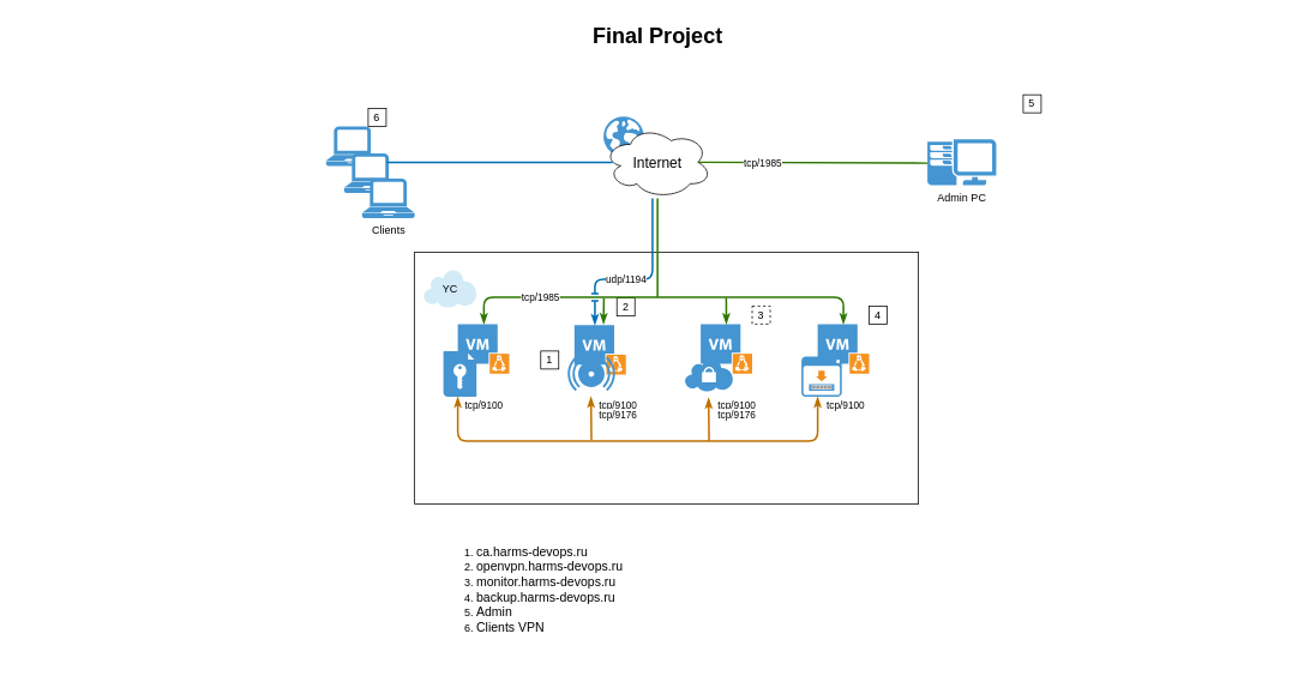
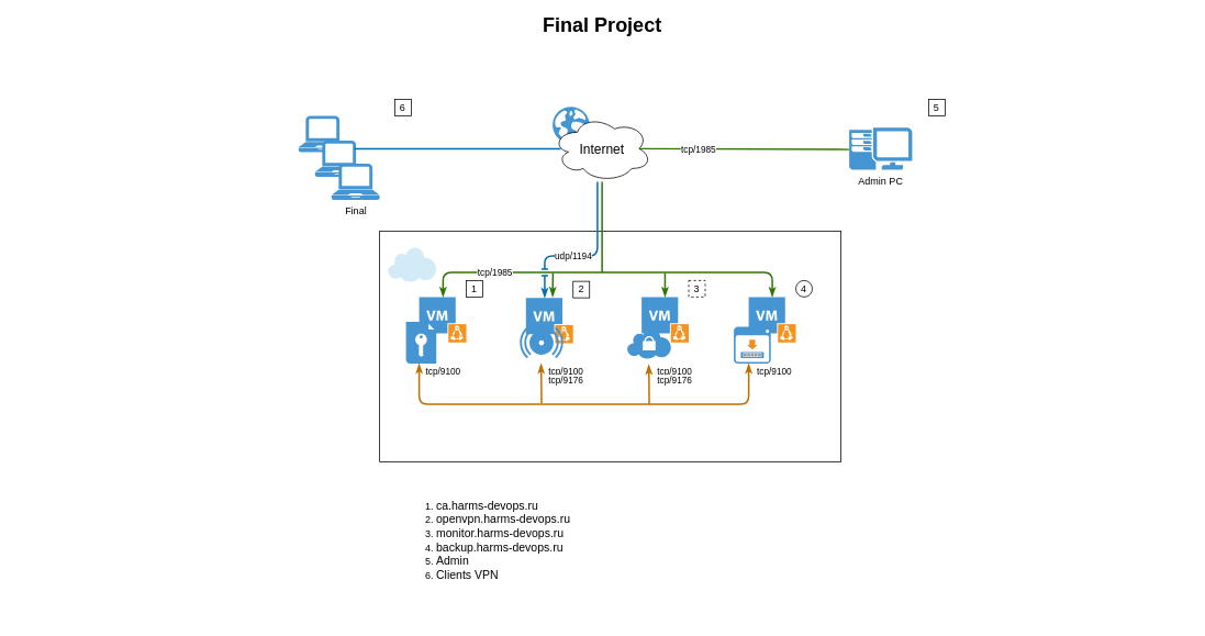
  <mxCell id="0" style=";html=1;" />
  <mxCell id="1" style=";html=1;" parent="0" />
  <mxCell id="2" value="" style="shadow=0;dashed=0;html=1;strokeColor=none;fillColor=#4495D1;labelPosition=center;verticalLabelPosition=bottom;verticalAlign=top;align=center;outlineConnect=0;shape=mxgraph.veeam.globe;" vertex="1" parent="1"><mxGeometry x="670" y="129" width="44.8" height="44.8" as="geometry" /></mxCell>
  <mxCell id="3" value="" style="rounded=0;whiteSpace=wrap;html=1;" vertex="1" parent="1"><mxGeometry x="460" y="280" width="560" height="280" as="geometry" /></mxCell>
- <mxCell id="4" value="Final Project" style="text;strokeColor=none;fillColor=none;html=1;fontSize=24;fontStyle=1;verticalAlign=middle;align=center;" parent="1" vertex="1"><mxGeometry x="20" y="20" width="1420" height="40" as="geometry" /></mxCell>
+ <mxCell id="4" value="Final Project" style="text;strokeColor=none;fillColor=none;html=1;fontSize=24;fontStyle=1;verticalAlign=middle;align=center;" parent="1" vertex="1"><mxGeometry x="20" y="10" width="1420" height="40" as="geometry" /></mxCell>
  <mxCell id="5" value="&lt;font style=&quot;font-size: 16px;&quot;&gt;Internet&lt;/font&gt;" style="ellipse;shape=cloud;whiteSpace=wrap;html=1;" vertex="1" parent="1"><mxGeometry x="670" y="140" width="120" height="80" as="geometry" /></mxCell>
  <mxCell id="6" value="" style="shadow=0;dashed=0;html=1;strokeColor=none;fillColor=#4495D1;labelPosition=center;verticalLabelPosition=bottom;verticalAlign=top;align=center;outlineConnect=0;shape=mxgraph.veeam.vm_linux;" vertex="1" parent="1"><mxGeometry x="508" y="360" width="57.2" height="55.2" as="geometry" /></mxCell>
  <mxCell id="7" value="" style="shadow=0;dashed=0;html=1;strokeColor=none;fillColor=#4495D1;labelPosition=center;verticalLabelPosition=bottom;verticalAlign=top;align=center;outlineConnect=0;shape=mxgraph.veeam.vm_linux;" vertex="1" parent="1"><mxGeometry x="637.6" y="361" width="57.2" height="55.2" as="geometry" /></mxCell>
  <mxCell id="8" value="" style="shadow=0;dashed=0;html=1;strokeColor=none;fillColor=#4495D1;labelPosition=center;verticalLabelPosition=bottom;verticalAlign=top;align=center;outlineConnect=0;shape=mxgraph.veeam.vm_linux;" vertex="1" parent="1"><mxGeometry x="778" y="360" width="57.2" height="55.2" as="geometry" /></mxCell>
  <mxCell id="9" value="" style="shadow=0;dashed=0;html=1;strokeColor=none;fillColor=#4495D1;labelPosition=center;verticalLabelPosition=bottom;verticalAlign=top;align=center;outlineConnect=0;shape=mxgraph.veeam.vm_linux;" vertex="1" parent="1"><mxGeometry x="908" y="360" width="57.2" height="55.2" as="geometry" /></mxCell>
  <mxCell id="10" value="&lt;ol&gt;&lt;li&gt;&lt;font style=&quot;font-size: 14px;&quot;&gt;ca.harms-devops.ru&lt;/font&gt;&lt;/li&gt;&lt;li&gt;&lt;font style=&quot;font-size: 14px;&quot;&gt;openvpn.harms-devops.ru&lt;/font&gt;&lt;/li&gt;&lt;li&gt;&lt;font style=&quot;font-size: 14px;&quot;&gt;monitor.harms-devops.ru&lt;/font&gt;&lt;/li&gt;&lt;li&gt;&lt;font style=&quot;font-size: 14px;&quot;&gt;backup.harms-devops.ru&lt;/font&gt;&lt;/li&gt;&lt;li&gt;&lt;font style=&quot;font-size: 14px;&quot;&gt;Admin&lt;/font&gt;&lt;/li&gt;&lt;li&gt;&lt;font style=&quot;font-size: 14px;&quot;&gt;Clients VPN&lt;/font&gt;&lt;/li&gt;&lt;/ol&gt;" style="text;strokeColor=none;fillColor=none;html=1;whiteSpace=wrap;verticalAlign=middle;overflow=hidden;" vertex="1" parent="1"><mxGeometry x="487" y="560" width="223" height="190" as="geometry" /></mxCell>
  <mxCell id="11" value="" style="pointerEvents=1;shadow=0;dashed=0;html=1;strokeColor=none;fillColor=#4495D1;labelPosition=center;verticalLabelPosition=bottom;verticalAlign=top;align=center;outlineConnect=0;shape=mxgraph.veeam.laptop;" vertex="1" parent="1"><mxGeometry x="361.6" y="140" width="58.4" height="44" as="geometry" /></mxCell>
  <mxCell id="12" value="" style="pointerEvents=1;shadow=0;dashed=0;html=1;strokeColor=none;fillColor=#4495D1;labelPosition=center;verticalLabelPosition=bottom;verticalAlign=top;align=center;outlineConnect=0;shape=mxgraph.veeam.laptop;" vertex="1" parent="1"><mxGeometry x="381.6" y="170" width="58.4" height="44" as="geometry" /></mxCell>
- <mxCell id="13" value="Clients" style="pointerEvents=1;shadow=0;dashed=0;html=1;strokeColor=none;fillColor=#4495D1;labelPosition=center;verticalLabelPosition=bottom;verticalAlign=top;align=center;outlineConnect=0;shape=mxgraph.veeam.laptop;" vertex="1" parent="1"><mxGeometry x="401.6" y="198" width="58.4" height="44" as="geometry" /></mxCell>
+ <mxCell id="13" value="Final" style="pointerEvents=1;shadow=0;dashed=0;html=1;strokeColor=none;fillColor=#4495D1;labelPosition=center;verticalLabelPosition=bottom;verticalAlign=top;align=center;outlineConnect=0;shape=mxgraph.veeam.laptop;" vertex="1" parent="1"><mxGeometry x="401.6" y="198" width="58.4" height="44" as="geometry" /></mxCell>
  <mxCell id="14" value="" style="endArrow=none;html=1;rounded=0;fillColor=#1ba1e2;strokeColor=#006EAF;strokeWidth=2;" edge="1" parent="1"><mxGeometry width="50" height="50" relative="1" as="geometry"><mxPoint x="680" y="180" as="sourcePoint" /><mxPoint x="429" y="180" as="targetPoint" /></mxGeometry></mxCell>
  <mxCell id="15" value="" style="endArrow=none;html=1;rounded=0;exitX=0.917;exitY=0.5;exitDx=0;exitDy=0;exitPerimeter=0;entryX=0.003;entryY=0.569;entryDx=0;entryDy=0;entryPerimeter=0;fillColor=#60a917;strokeColor=#2D7600;strokeWidth=2;endSize=8;" edge="1" parent="1"><mxGeometry width="50" height="50" relative="1" as="geometry"><mxPoint x="775" y="180" as="sourcePoint" /><mxPoint x="1030" y="181" as="targetPoint" /></mxGeometry></mxCell>
  <mxCell id="16" value="tcp/1985" style="edgeLabel;html=1;align=center;verticalAlign=middle;resizable=0;points=[];" vertex="1" connectable="0" parent="15"><mxGeometry x="-0.439" y="-1" relative="1" as="geometry"><mxPoint y="-1" as="offset" /></mxGeometry></mxCell>
  <mxCell id="17" value="Admin PC" style="pointerEvents=1;shadow=0;dashed=0;html=1;strokeColor=none;fillColor=#4495D1;labelPosition=center;verticalLabelPosition=bottom;verticalAlign=top;align=center;outlineConnect=0;shape=mxgraph.veeam.2d.workstation;movableLabel=0;autosize=0;fillStyle=auto;" vertex="1" parent="1"><mxGeometry x="1030" y="154.4" width="76.4" height="51.2" as="geometry" /></mxCell>
  <mxCell id="18" value="" style="shadow=0;dashed=0;html=1;strokeColor=none;fillColor=#4495D1;labelPosition=center;verticalLabelPosition=bottom;verticalAlign=top;align=center;outlineConnect=0;shape=mxgraph.veeam.2d.cloud;" vertex="1" parent="1"><mxGeometry x="470" y="300" width="58.8" height="41.6" as="geometry" /></mxCell>
  <mxCell id="19" value="" style="shadow=0;dashed=0;html=1;strokeColor=none;fillColor=#4495D1;labelPosition=center;verticalLabelPosition=bottom;verticalAlign=top;align=center;outlineConnect=0;shape=mxgraph.veeam.2d.alarm;" vertex="1" parent="1"><mxGeometry x="630" y="396.6" width="52.8" height="37.6" as="geometry" /></mxCell>
  <mxCell id="20" value="" style="shadow=0;dashed=0;html=1;strokeColor=none;fillColor=#4495D1;labelPosition=center;verticalLabelPosition=bottom;verticalAlign=top;align=center;outlineConnect=0;shape=mxgraph.veeam.encryption_key;" vertex="1" parent="1"><mxGeometry x="492" y="390" width="36.8" height="50.8" as="geometry" /></mxCell>
  <mxCell id="21" value="" style="shadow=0;dashed=0;html=1;strokeColor=none;fillColor=#4495D1;labelPosition=center;verticalLabelPosition=bottom;verticalAlign=top;align=center;outlineConnect=0;shape=mxgraph.veeam.2d.backup_browser;" vertex="1" parent="1"><mxGeometry x="890" y="396" width="44.8" height="44.8" as="geometry" /></mxCell>
  <mxCell id="22" value="" style="shadow=0;dashed=0;html=1;strokeColor=none;fillColor=#4495D1;labelPosition=center;verticalLabelPosition=bottom;verticalAlign=top;align=center;outlineConnect=0;shape=mxgraph.veeam.vpn;" vertex="1" parent="1"><mxGeometry x="760" y="397" width="54" height="38" as="geometry" /></mxCell>
- <mxCell id="23" value="1" style="rounded=0;whiteSpace=wrap;html=1;" vertex="1" parent="1"><mxGeometry x="600.2" y="390" width="20" height="20" as="geometry" /></mxCell>
- <mxCell id="24" value="2" style="rounded=0;whiteSpace=wrap;html=1;" vertex="1" parent="1"><mxGeometry x="684.8" y="331" width="20" height="20" as="geometry" /></mxCell>
+ <mxCell id="23" value="1" style="rounded=0;whiteSpace=wrap;html=1;" vertex="1" parent="1"><mxGeometry x="565.2" y="340" width="20" height="20" as="geometry" /></mxCell>
+ <mxCell id="24" value="2" style="rounded=0;whiteSpace=wrap;html=1;" vertex="1" parent="1"><mxGeometry x="694.8" y="341" width="20" height="20" as="geometry" /></mxCell>
  <mxCell id="25" value="3" style="rounded=0;whiteSpace=wrap;html=1;dashed=1;" vertex="1" parent="1"><mxGeometry x="835.2" y="340" width="20" height="20" as="geometry" /></mxCell>
- <mxCell id="26" value="4" style="rounded=0;whiteSpace=wrap;html=1;" vertex="1" parent="1"><mxGeometry x="965.2" y="340" width="20" height="20" as="geometry" /></mxCell>
+ <mxCell id="26" value="4" style="ellipse;whiteSpace=wrap;html=1;" vertex="1" parent="1"><mxGeometry x="965.2" y="340" width="20" height="20" as="geometry" /></mxCell>
  <mxCell id="27" value="" style="endArrow=classicThin;html=1;rounded=1;edgeStyle=elbowEdgeStyle;elbow=vertical;strokeWidth=2;fillColor=#60a917;strokeColor=#2D7600;curved=0;startArrow=classicThin;startFill=1;jumpStyle=none;endFill=1;flowAnimation=0;shadow=0;noJump=0;ignoreEdge=0;orthogonalLoop=0;orthogonal=0;enumerate=0;comic=0;snapToPoint=0;" edge="1" parent="1" source="9"><mxGeometry relative="1" as="geometry"><mxPoint x="736.4" y="248.8" as="sourcePoint" /><mxPoint x="537" y="360" as="targetPoint" /><Array as="points"><mxPoint x="740" y="330" /><mxPoint x="780" y="320" /></Array></mxGeometry></mxCell>
  <mxCell id="28" value="tcp/1985" style="edgeLabel;resizable=0;html=1;;align=center;verticalAlign=middle;" connectable="0" vertex="1" parent="27"><mxGeometry relative="1" as="geometry"><mxPoint x="-137" as="offset" /></mxGeometry></mxCell>
  <mxCell id="29" value="" style="endArrow=classicThin;html=1;rounded=1;elbow=vertical;edgeStyle=orthogonalEdgeStyle;strokeWidth=2;fillColor=#1ba1e2;strokeColor=#006EAF;jumpStyle=line;curved=0;endFill=1;" edge="1" parent="1"><mxGeometry relative="1" as="geometry"><mxPoint x="724.4" y="220" as="sourcePoint" /><mxPoint x="660.4" y="361" as="targetPoint" /><Array as="points"><mxPoint x="724.4" y="310" /><mxPoint x="660.4" y="310" /></Array></mxGeometry></mxCell>
  <mxCell id="30" value="udp/1194" style="edgeLabel;resizable=0;html=1;;align=center;verticalAlign=middle;" connectable="0" vertex="1" parent="29"><mxGeometry relative="1" as="geometry"><mxPoint x="-17" y="-1" as="offset" /></mxGeometry></mxCell>
  <mxCell id="31" value="" style="endArrow=classicThin;html=1;rounded=0;elbow=vertical;endFill=1;strokeWidth=2;fillColor=#60a917;strokeColor=#2D7600;" edge="1" parent="1" target="8"><mxGeometry width="50" height="50" relative="1" as="geometry"><mxPoint x="806.357" y="331" as="sourcePoint" /><mxPoint x="807" y="350" as="targetPoint" /></mxGeometry></mxCell>
  <mxCell id="32" value="" style="endArrow=classicThin;html=1;rounded=0;elbow=vertical;endFill=1;strokeWidth=2;fillColor=#60a917;strokeColor=#2D7600;" edge="1" parent="1"><mxGeometry width="50" height="50" relative="1" as="geometry"><mxPoint x="670.357" y="331" as="sourcePoint" /><mxPoint x="670" y="360" as="targetPoint" /></mxGeometry></mxCell>
  <mxCell id="33" value="" style="endArrow=none;html=1;rounded=0;elbow=vertical;strokeWidth=2;fillColor=#60a917;strokeColor=#2D7600;" edge="1" parent="1" target="5"><mxGeometry width="50" height="50" relative="1" as="geometry"><mxPoint x="730" y="330" as="sourcePoint" /><mxPoint x="800" y="240" as="targetPoint" /></mxGeometry></mxCell>
  <mxCell id="34" value="" style="endArrow=classicThin;html=1;rounded=1;edgeStyle=elbowEdgeStyle;elbow=vertical;strokeWidth=2;fillColor=#f0a30a;strokeColor=#BD7000;curved=0;startArrow=classicThin;startFill=1;jumpStyle=none;endFill=1;flowAnimation=0;shadow=0;noJump=0;ignoreEdge=0;orthogonalLoop=0;orthogonal=0;enumerate=0;comic=0;snapToPoint=0;" edge="1" parent="1"><mxGeometry relative="1" as="geometry"><mxPoint x="508" y="440.8" as="sourcePoint" /><mxPoint x="908" y="440.8" as="targetPoint" /><Array as="points"><mxPoint x="710" y="490" /><mxPoint x="665" y="480.8" /></Array></mxGeometry></mxCell>
  <mxCell id="35" value="" style="endArrow=classicThin;html=1;rounded=0;elbow=vertical;endFill=1;strokeWidth=2;fillColor=#f0a30a;strokeColor=#BD7000;" edge="1" parent="1"><mxGeometry width="50" height="50" relative="1" as="geometry"><mxPoint x="787.257" y="489.72" as="sourcePoint" /><mxPoint x="786.74" y="442" as="targetPoint" /></mxGeometry></mxCell>
  <mxCell id="36" value="" style="endArrow=classicThin;html=1;rounded=0;elbow=vertical;endFill=1;strokeWidth=2;fillColor=#f0a30a;strokeColor=#BD7000;entryX=0.35;entryY=0.571;entryDx=0;entryDy=0;entryPerimeter=0;exitX=0.35;exitY=0.571;exitDx=0;exitDy=0;exitPerimeter=0;" edge="1" parent="1"><mxGeometry width="50" height="50" relative="1" as="geometry"><mxPoint x="656.517" y="489" as="sourcePoint" /><mxPoint x="656" y="440.88" as="targetPoint" /></mxGeometry></mxCell>
  <mxCell id="37" value="tcp/9100" style="edgeLabel;resizable=0;html=1;;align=center;verticalAlign=middle;" connectable="0" vertex="1" parent="1"><mxGeometry x="536.6" y="450" as="geometry" /></mxCell>
  <mxCell id="38" value="tcp/9100" style="edgeLabel;resizable=0;html=1;;align=center;verticalAlign=middle;" connectable="0" vertex="1" parent="1"><mxGeometry x="685.8" y="450" as="geometry" /></mxCell>
  <mxCell id="39" value="tcp/9100" style="edgeLabel;resizable=0;html=1;;align=center;verticalAlign=middle;" connectable="0" vertex="1" parent="1"><mxGeometry x="817" y="450" as="geometry" /></mxCell>
  <mxCell id="40" value="tcp/9100" style="edgeLabel;resizable=0;html=1;;align=center;verticalAlign=middle;" connectable="0" vertex="1" parent="1"><mxGeometry x="938" y="450" as="geometry" /></mxCell>
  <mxCell id="41" value="tcp/9176" style="edgeLabel;resizable=0;html=1;;align=center;verticalAlign=middle;" connectable="0" vertex="1" parent="1"><mxGeometry x="685.8" y="460" as="geometry" /></mxCell>
  <mxCell id="42" value="tcp/9176" style="edgeLabel;resizable=0;html=1;;align=center;verticalAlign=middle;" connectable="0" vertex="1" parent="1"><mxGeometry x="817" y="460" as="geometry" /></mxCell>
  <mxCell id="43" style="edgeStyle=elbowEdgeStyle;rounded=0;orthogonalLoop=1;jettySize=auto;elbow=vertical;html=1;exitX=1;exitY=0.5;exitDx=0;exitDy=0;" edge="1" parent="1"><mxGeometry relative="1" as="geometry"><mxPoint x="718" y="655" as="sourcePoint" /><mxPoint x="718" y="655.364" as="targetPoint" /></mxGeometry></mxCell>
- <mxCell id="44" value="5" style="rounded=0;whiteSpace=wrap;html=1;" vertex="1" parent="1"><mxGeometry x="1136.4" y="105" width="20" height="20" as="geometry" /></mxCell>
- <mxCell id="45" value="6" style="rounded=0;whiteSpace=wrap;html=1;" vertex="1" parent="1"><mxGeometry x="408.4" y="120" width="20" height="20" as="geometry" /></mxCell>
- <mxCell id="46" value="YC" style="text;html=1;align=center;verticalAlign=middle;resizable=0;points=[];autosize=1;strokeColor=none;fillColor=none;" vertex="1" parent="1"><mxGeometry x="479.4" y="305.8" width="40" height="30" as="geometry" /></mxCell>
+ <mxCell id="44" value="5" style="rounded=0;whiteSpace=wrap;html=1;" vertex="1" parent="1"><mxGeometry x="1126.4" y="120" width="20" height="20" as="geometry" /></mxCell>
+ <mxCell id="45" value="6" style="rounded=0;whiteSpace=wrap;html=1;" vertex="1" parent="1"><mxGeometry x="478.4" y="120" width="20" height="20" as="geometry" /></mxCell>
